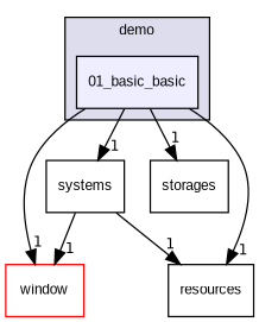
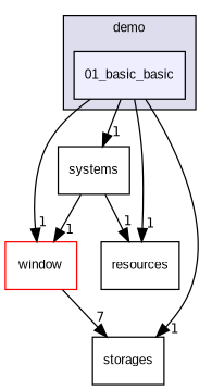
  digraph {
    compound=true
    fontname="Liberation Sans"
    node [fontname="Liberation Sans" fontsize=10 shape=box]
    edge [fontname="Liberation Sans" headlabel=1 labeldistance=1.5 labelfontname=Helvetica labelfontsize=10]
    n1 [fillcolor="#eeeeff" label="01_basic_basic" pencolor=black style=filled]
    n2 [color=red fillcolor=white label=window style=filled]
    n3 [label=systems]
    n4 [label=storages]
    n5 [label=resources]
    subgraph cluster_1 {
      bgcolor="#ddddee"
      fontsize=10
      label=demo
      pencolor=black
      n1
    }
    n1 -> n2
    n1 -> n3
    n1 -> n4
    n1 -> n5
+   n2 -> n4 [headlabel=7]
    n3 -> n2
    n3 -> n5
  }
